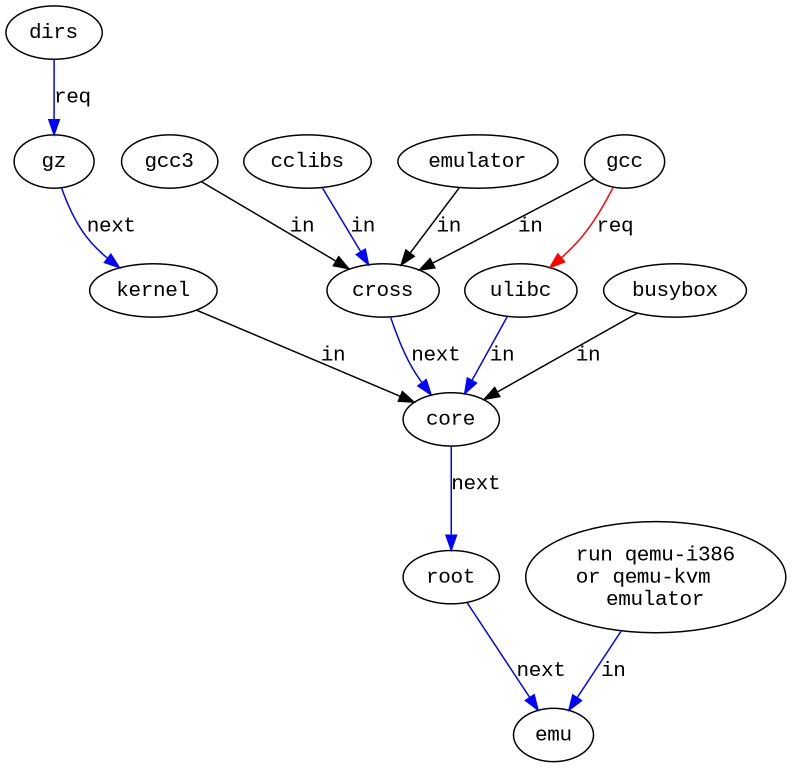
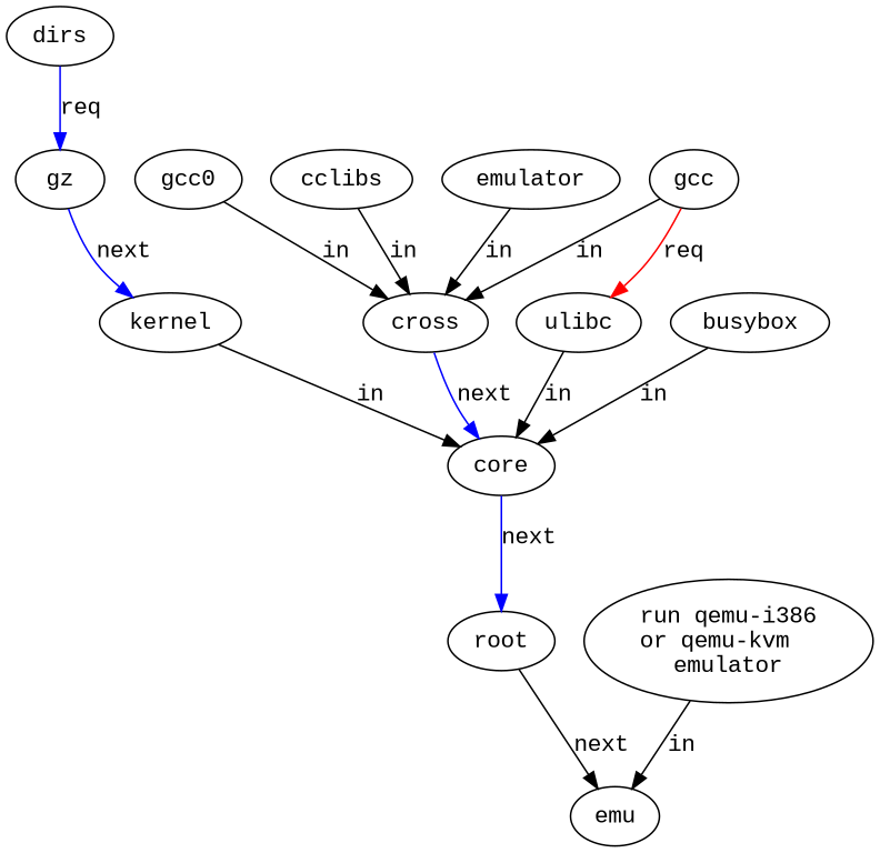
  digraph {
    fontname="Liberation Mono"
    rankdir=TB
    node [fontname="Liberation Mono"]
    edge [fontname="Liberation Mono"]
    dirs
    gz
    kernel
    cross
    core
    root
    emu
-   gcc0 [label=gcc3]
+   gcc0
    gcc
    ulibc
    cclibs
    n12 [label=emulator]
    busybox
    "run qemu-i386\lor qemu-kvm\lemulator"
    dirs -> gz [color=blue label=req]
    gz -> kernel [color=blue label=next]
    kernel -> core [label=in]
    cross -> core [color=blue label=next]
    core -> root [color=blue label=next]
-   root -> emu [color=blue label=next]
+   root -> emu [color=black label=next]
    gcc0 -> cross [label=in]
    gcc -> cross [label=in]
    gcc -> ulibc [color=red label=req]
-   ulibc -> core [label=in color=blue]
-   cclibs -> cross [label=in color=blue]
+   ulibc -> core [label=in]
+   cclibs -> cross [label=in]
    n12 -> cross [label=in]
    busybox -> core [label=in]
-   "run qemu-i386\lor qemu-kvm\lemulator" -> emu [label=in color=blue]
+   "run qemu-i386\lor qemu-kvm\lemulator" -> emu [label=in]
  }
